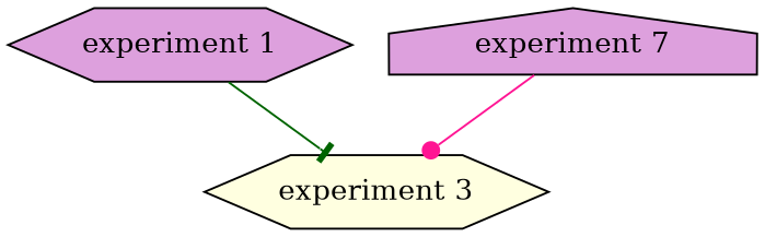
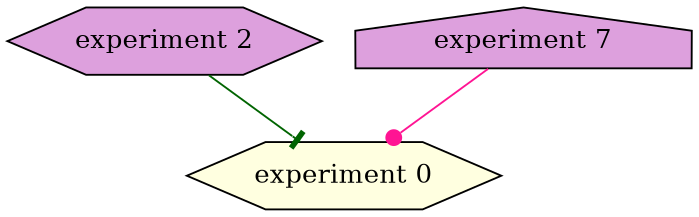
  digraph {
    node [fillcolor=plum shape=hexagon style=filled]
-   n1 [label="experiment 1"]
-   n2 [fillcolor=lightyellow label="experiment 3"]
+   n1 [label="experiment 2"]
+   n2 [fillcolor=lightyellow label="experiment 0"]
    n3 [label="experiment 7" shape=house]
    n1 -> n2 [arrowhead=tee color=darkgreen]
    n3 -> n2 [arrowhead=dot color=deeppink]
  }
